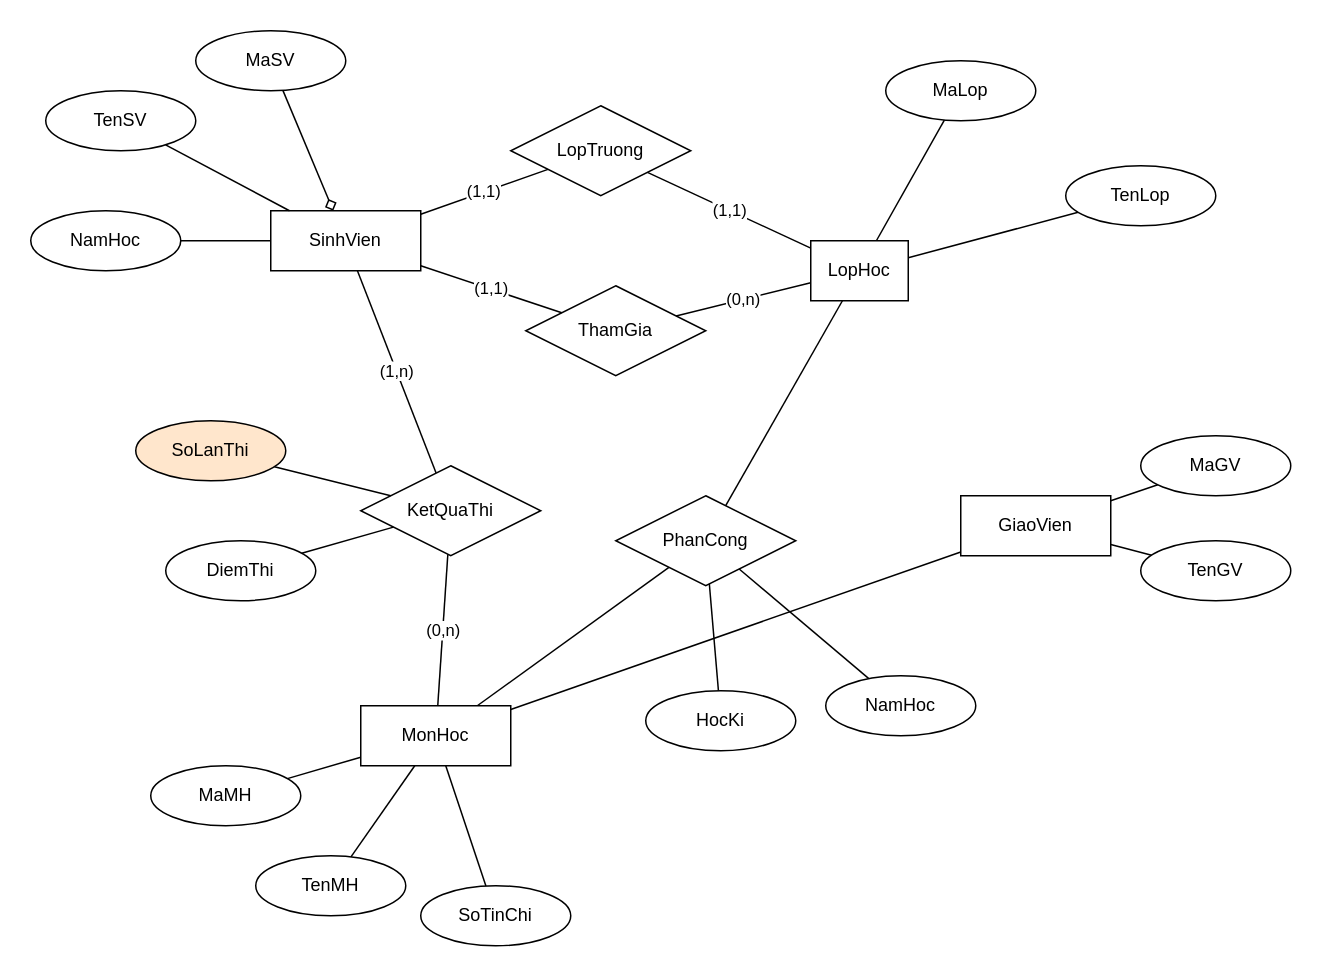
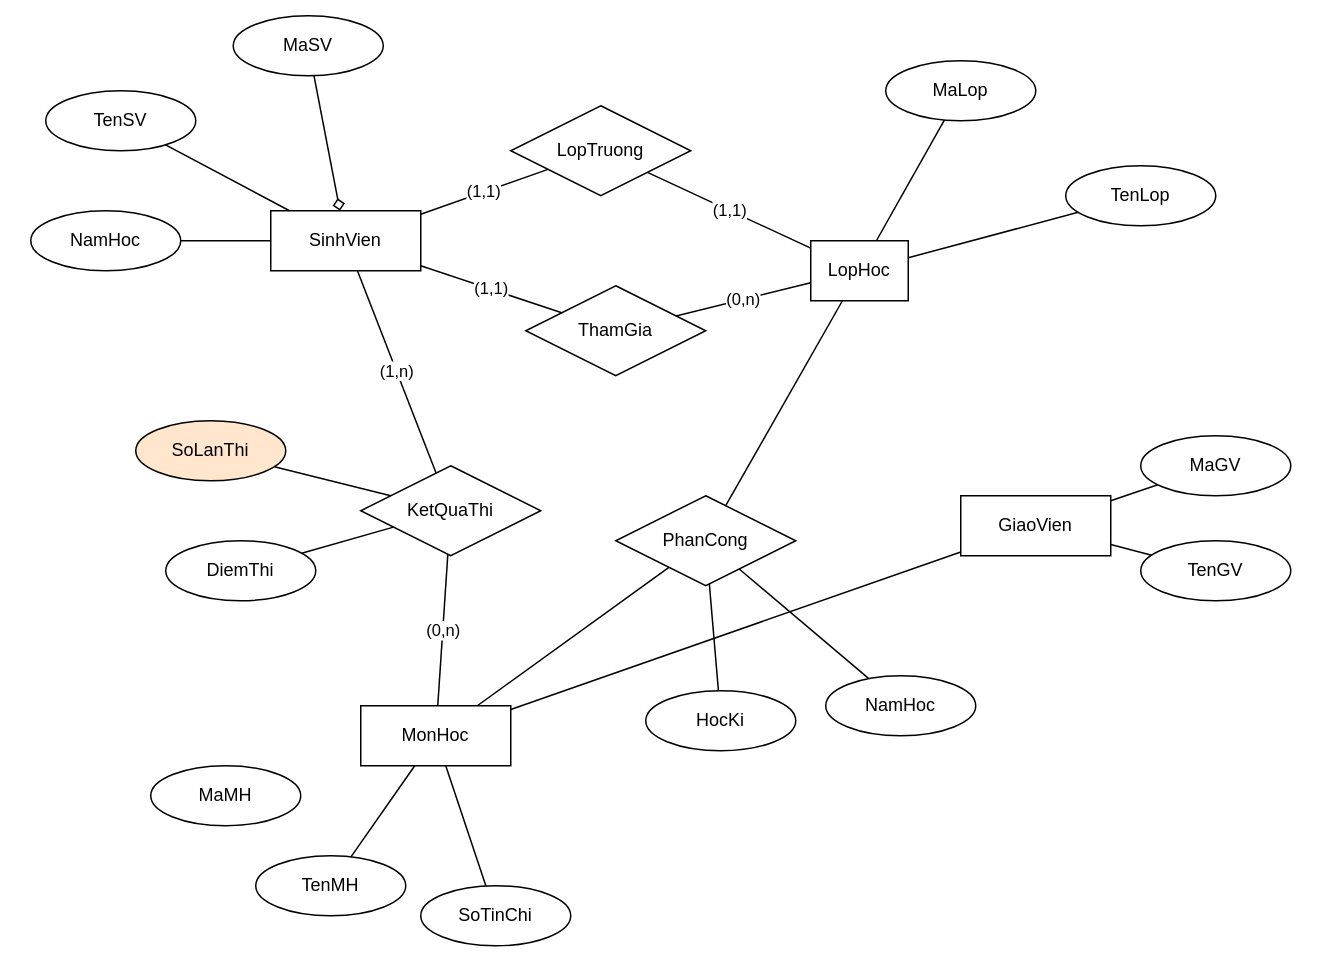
  <mxCell id="0" />
  <mxCell id="1" parent="0" />
  <mxCell id="2" value="(1,n)" style="edgeStyle=none;rounded=0;orthogonalLoop=1;jettySize=auto;html=1;endArrow=none;endFill=0;" edge="1" parent="1" source="3" target="16"><mxGeometry relative="1" as="geometry" /></mxCell>
  <mxCell id="3" value="SinhVien" style="whiteSpace=wrap;html=1;align=center;" vertex="1" parent="1"><mxGeometry x="180" y="140" width="100" height="40" as="geometry" /></mxCell>
  <mxCell id="4" style="edgeStyle=none;rounded=0;orthogonalLoop=1;jettySize=auto;html=1;endArrow=none;endFill=0;" edge="1" parent="1" source="5" target="7"><mxGeometry relative="1" as="geometry" /></mxCell>
  <mxCell id="5" value="GiaoVien" style="whiteSpace=wrap;html=1;align=center;" vertex="1" parent="1"><mxGeometry x="640" y="330" width="100" height="40" as="geometry" /></mxCell>
  <mxCell id="6" style="edgeStyle=none;rounded=0;orthogonalLoop=1;jettySize=auto;html=1;endArrow=none;endFill=0;" edge="1" parent="1" source="7" target="45"><mxGeometry relative="1" as="geometry" /></mxCell>
  <mxCell id="7" value="MonHoc" style="whiteSpace=wrap;html=1;align=center;" vertex="1" parent="1"><mxGeometry x="240" y="470" width="100" height="40" as="geometry" /></mxCell>
  <mxCell id="8" value="LopHoc" style="whiteSpace=wrap;html=1;align=center;" vertex="1" parent="1"><mxGeometry x="540" y="160" width="65" height="40" as="geometry" /></mxCell>
  <mxCell id="9" value="LopTruong" style="shape=rhombus;perimeter=rhombusPerimeter;whiteSpace=wrap;html=1;align=center;" vertex="1" parent="1"><mxGeometry x="340" y="70" width="120" height="60" as="geometry" /></mxCell>
  <mxCell id="10" value="ThamGia" style="shape=rhombus;perimeter=rhombusPerimeter;whiteSpace=wrap;html=1;align=center;" vertex="1" parent="1"><mxGeometry x="350" y="190" width="120" height="60" as="geometry" /></mxCell>
  <mxCell id="11" value="(1,1)" style="rounded=0;orthogonalLoop=1;jettySize=auto;html=1;endArrow=none;endFill=0;" edge="1" parent="1" source="3" target="9"><mxGeometry relative="1" as="geometry"><mxPoint x="480" y="170" as="sourcePoint" /><mxPoint x="550" y="170" as="targetPoint" /></mxGeometry></mxCell>
  <mxCell id="12" value="(1,1)" style="rounded=0;orthogonalLoop=1;jettySize=auto;html=1;endArrow=none;endFill=0;" edge="1" parent="1" source="9" target="8"><mxGeometry relative="1" as="geometry"><mxPoint x="490" y="180" as="sourcePoint" /><mxPoint x="560" y="180" as="targetPoint" /></mxGeometry></mxCell>
  <mxCell id="13" value="(1,1)" style="rounded=0;orthogonalLoop=1;jettySize=auto;html=1;endArrow=none;endFill=0;" edge="1" parent="1" source="3" target="10"><mxGeometry relative="1" as="geometry"><mxPoint x="278" y="150" as="sourcePoint" /><mxPoint x="400.769" y="85.385" as="targetPoint" /></mxGeometry></mxCell>
  <mxCell id="14" value="(0,n)" style="rounded=0;orthogonalLoop=1;jettySize=auto;html=1;endArrow=none;endFill=0;" edge="1" parent="1" source="10" target="8"><mxGeometry relative="1" as="geometry"><mxPoint x="290" y="170" as="sourcePoint" /><mxPoint x="370" y="170" as="targetPoint" /></mxGeometry></mxCell>
  <mxCell id="15" value="(0,n)" style="edgeStyle=none;rounded=0;orthogonalLoop=1;jettySize=auto;html=1;endArrow=none;endFill=0;" edge="1" parent="1" source="16" target="7"><mxGeometry relative="1" as="geometry" /></mxCell>
  <mxCell id="16" value="KetQuaThi" style="shape=rhombus;perimeter=rhombusPerimeter;whiteSpace=wrap;html=1;align=center;" vertex="1" parent="1"><mxGeometry x="240" y="310" width="120" height="60" as="geometry" /></mxCell>
  <mxCell id="17" style="edgeStyle=none;rounded=0;orthogonalLoop=1;jettySize=auto;html=1;exitX=0.5;exitY=1;exitDx=0;exitDy=0;endArrow=none;endFill=0;" edge="1" parent="1" source="5" target="5"><mxGeometry relative="1" as="geometry" /></mxCell>
  <mxCell id="18" style="edgeStyle=none;rounded=0;orthogonalLoop=1;jettySize=auto;html=1;endArrow=none;endFill=0;" edge="1" parent="1" source="19" target="16"><mxGeometry relative="1" as="geometry" /></mxCell>
  <mxCell id="19" value="SoLanThi" style="ellipse;whiteSpace=wrap;html=1;align=center;fillColor=#ffe6cc;" vertex="1" parent="1"><mxGeometry x="90" y="280" width="100" height="40" as="geometry" /></mxCell>
  <mxCell id="20" style="edgeStyle=none;rounded=0;orthogonalLoop=1;jettySize=auto;html=1;endArrow=none;endFill=0;" edge="1" parent="1" source="21" target="16"><mxGeometry relative="1" as="geometry" /></mxCell>
  <mxCell id="21" value="DiemThi" style="ellipse;whiteSpace=wrap;html=1;align=center;" vertex="1" parent="1"><mxGeometry x="110" y="360" width="100" height="40" as="geometry" /></mxCell>
  <mxCell id="22" style="edgeStyle=none;rounded=0;orthogonalLoop=1;jettySize=auto;html=1;endArrow=diamond;endFill=0;" edge="1" parent="1" source="23" target="3"><mxGeometry relative="1" as="geometry" /></mxCell>
- <mxCell id="23" value="MaSV" style="ellipse;whiteSpace=wrap;html=1;align=center;" vertex="1" parent="1"><mxGeometry x="130" y="20" width="100" height="40" as="geometry" /></mxCell>
+ <mxCell id="23" value="MaSV" style="ellipse;whiteSpace=wrap;html=1;align=center;" vertex="1" parent="1"><mxGeometry x="155" y="10" width="100" height="40" as="geometry" /></mxCell>
  <mxCell id="24" style="edgeStyle=none;rounded=0;orthogonalLoop=1;jettySize=auto;html=1;endArrow=none;endFill=0;" edge="1" parent="1" source="25" target="3"><mxGeometry relative="1" as="geometry" /></mxCell>
  <mxCell id="25" value="TenSV" style="ellipse;whiteSpace=wrap;html=1;align=center;" vertex="1" parent="1"><mxGeometry x="30" y="60" width="100" height="40" as="geometry" /></mxCell>
  <mxCell id="26" style="edgeStyle=none;rounded=0;orthogonalLoop=1;jettySize=auto;html=1;endArrow=none;endFill=0;" edge="1" parent="1" source="27" target="3"><mxGeometry relative="1" as="geometry" /></mxCell>
  <mxCell id="27" value="NamHoc" style="ellipse;whiteSpace=wrap;html=1;align=center;" vertex="1" parent="1"><mxGeometry x="20" y="140" width="100" height="40" as="geometry" /></mxCell>
  <mxCell id="28" style="edgeStyle=none;rounded=0;orthogonalLoop=1;jettySize=auto;html=1;endArrow=none;endFill=0;" edge="1" parent="1" source="29" target="8"><mxGeometry relative="1" as="geometry" /></mxCell>
  <mxCell id="29" value="MaLop" style="ellipse;whiteSpace=wrap;html=1;align=center;" vertex="1" parent="1"><mxGeometry x="590" y="40" width="100" height="40" as="geometry" /></mxCell>
  <mxCell id="30" style="edgeStyle=none;rounded=0;orthogonalLoop=1;jettySize=auto;html=1;endArrow=none;endFill=0;" edge="1" parent="1" source="31" target="8"><mxGeometry relative="1" as="geometry"><mxPoint x="700.276" y="134.39" as="sourcePoint" /></mxGeometry></mxCell>
  <mxCell id="31" value="TenLop" style="ellipse;whiteSpace=wrap;html=1;align=center;" vertex="1" parent="1"><mxGeometry x="710" y="110" width="100" height="40" as="geometry" /></mxCell>
  <mxCell id="32" style="edgeStyle=none;rounded=0;orthogonalLoop=1;jettySize=auto;html=1;endArrow=none;endFill=0;" edge="1" parent="1" source="33" target="5"><mxGeometry relative="1" as="geometry" /></mxCell>
  <mxCell id="33" value="MaGV" style="ellipse;whiteSpace=wrap;html=1;align=center;" vertex="1" parent="1"><mxGeometry x="760" y="290" width="100" height="40" as="geometry" /></mxCell>
  <mxCell id="34" style="edgeStyle=none;rounded=0;orthogonalLoop=1;jettySize=auto;html=1;endArrow=none;endFill=0;" edge="1" parent="1" source="35" target="5"><mxGeometry relative="1" as="geometry" /></mxCell>
  <mxCell id="35" value="TenGV" style="ellipse;whiteSpace=wrap;html=1;align=center;" vertex="1" parent="1"><mxGeometry x="760" y="360" width="100" height="40" as="geometry" /></mxCell>
- <mxCell id="36" style="edgeStyle=none;rounded=0;orthogonalLoop=1;jettySize=auto;html=1;endArrow=none;endFill=0;" edge="1" parent="1" source="37" target="7"><mxGeometry relative="1" as="geometry" /></mxCell>
  <mxCell id="37" value="MaMH" style="ellipse;whiteSpace=wrap;html=1;align=center;" vertex="1" parent="1"><mxGeometry x="100" y="510" width="100" height="40" as="geometry" /></mxCell>
  <mxCell id="38" style="edgeStyle=none;rounded=0;orthogonalLoop=1;jettySize=auto;html=1;endArrow=none;endFill=0;" edge="1" parent="1" source="39" target="7"><mxGeometry relative="1" as="geometry" /></mxCell>
  <mxCell id="39" value="TenMH" style="ellipse;whiteSpace=wrap;html=1;align=center;" vertex="1" parent="1"><mxGeometry x="170" y="570" width="100" height="40" as="geometry" /></mxCell>
  <mxCell id="40" style="edgeStyle=none;rounded=0;orthogonalLoop=1;jettySize=auto;html=1;endArrow=none;endFill=0;" edge="1" parent="1" source="41" target="7"><mxGeometry relative="1" as="geometry" /></mxCell>
  <mxCell id="41" value="SoTinChi" style="ellipse;whiteSpace=wrap;html=1;align=center;" vertex="1" parent="1"><mxGeometry x="280" y="590" width="100" height="40" as="geometry" /></mxCell>
  <mxCell id="42" style="edgeStyle=none;rounded=0;orthogonalLoop=1;jettySize=auto;html=1;exitX=1;exitY=1;exitDx=0;exitDy=0;endArrow=none;endFill=0;" edge="1" parent="1" source="35" target="35"><mxGeometry relative="1" as="geometry" /></mxCell>
  <mxCell id="43" style="edgeStyle=none;rounded=0;orthogonalLoop=1;jettySize=auto;html=1;exitX=1;exitY=0;exitDx=0;exitDy=0;endArrow=none;endFill=0;" edge="1" parent="1"><mxGeometry relative="1" as="geometry"><mxPoint x="610" y="495" as="sourcePoint" /><mxPoint x="610" y="495" as="targetPoint" /></mxGeometry></mxCell>
  <mxCell id="44" style="edgeStyle=none;rounded=0;orthogonalLoop=1;jettySize=auto;html=1;endArrow=none;endFill=0;" edge="1" parent="1" source="45" target="8"><mxGeometry relative="1" as="geometry" /></mxCell>
  <mxCell id="45" value="PhanCong" style="shape=rhombus;perimeter=rhombusPerimeter;whiteSpace=wrap;html=1;align=center;" vertex="1" parent="1"><mxGeometry x="410" y="330" width="120" height="60" as="geometry" /></mxCell>
  <mxCell id="46" style="edgeStyle=none;rounded=0;orthogonalLoop=1;jettySize=auto;html=1;endArrow=none;endFill=0;" edge="1" parent="1" source="47" target="45"><mxGeometry relative="1" as="geometry" /></mxCell>
  <mxCell id="47" value="HocKi" style="ellipse;whiteSpace=wrap;html=1;align=center;" vertex="1" parent="1"><mxGeometry y="460" width="100" height="40" as="geometry" x="430" /></mxCell>
  <mxCell id="48" style="edgeStyle=none;rounded=0;orthogonalLoop=1;jettySize=auto;html=1;endArrow=none;endFill=0;" edge="1" parent="1" source="49" target="45"><mxGeometry relative="1" as="geometry" /></mxCell>
  <mxCell id="49" value="NamHoc" style="ellipse;whiteSpace=wrap;html=1;align=center;" vertex="1" parent="1"><mxGeometry x="550" y="450" width="100" height="40" as="geometry" /></mxCell>
